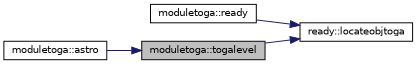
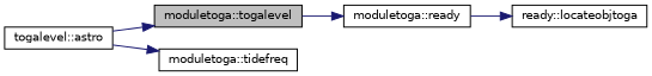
  digraph {
    rankdir=LR
    node [color=black fillcolor=white fontname=Helvetica fontsize=10 shape=record style=filled]
    edge [color=midnightblue fontname=Helvetica fontsize=10 labelfontname=Helvetica labelfontsize=10 style=solid]
    n1 [fillcolor=grey75 fontcolor=black height=0.2 label="moduletoga::togalevel" width=0.4]
    n2 [height=0.2 label="moduletoga::ready" width=0.4]
-   n3 [height=0.2 label="moduletoga::astro" width=0.4]
+   n3 [height=0.2 label="togalevel::astro" width=0.4]
+   n4 [height=0.2 label="moduletoga::tidefreq" width=0.4]
    n5 [height=0.2 label="ready::locateobjtoga" width=0.4]
-   n1 -> n5
+   n1 -> n2
    n2 -> n5
    n3 -> n1
+   n3 -> n4
  }
